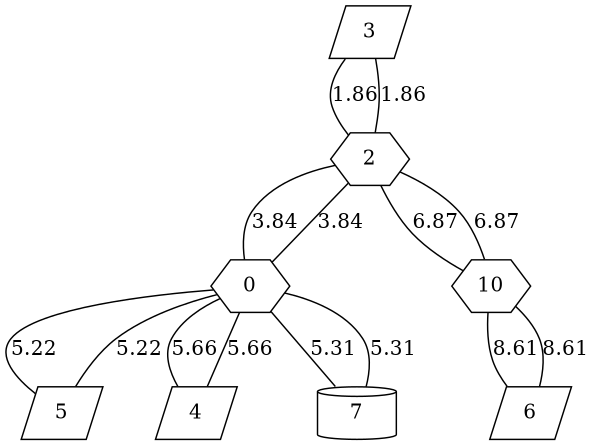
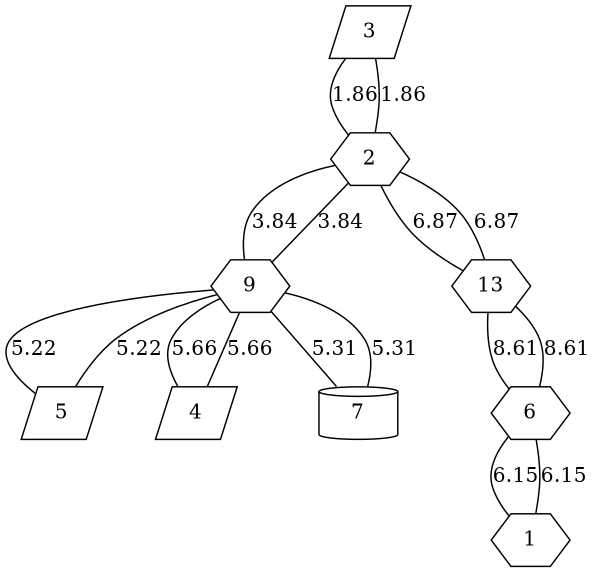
  graph {
    node [shape=hexagon]
    3 [shape=parallelogram]
    2
-   9 [label=0]
-   10
+   9
+   10 [label=13]
    5 [shape=parallelogram]
    4 [shape=parallelogram]
    7 [shape=cylinder]
-   6 [shape=parallelogram]
+   6
+   1
    3 -- 2 [label=1.86]
    2 -- 3 [label=1.86]
    2 -- 9 [label=3.84]
    2 -- 10 [label=6.87]
    9 -- 2 [label=3.84]
    9 -- 5 [label=5.22]
    9 -- 4 [label=5.66]
    9 -- 7 [label=5.31]
    10 -- 2 [label=6.87]
    10 -- 6 [label=8.61]
    5 -- 9 [label=5.22]
    4 -- 9 [label=5.66]
    7 -- 9 [label=5.31]
    6 -- 10 [label=8.61]
+   6 -- 1 [label=6.15]
+   1 -- 6 [label=6.15]
  }
